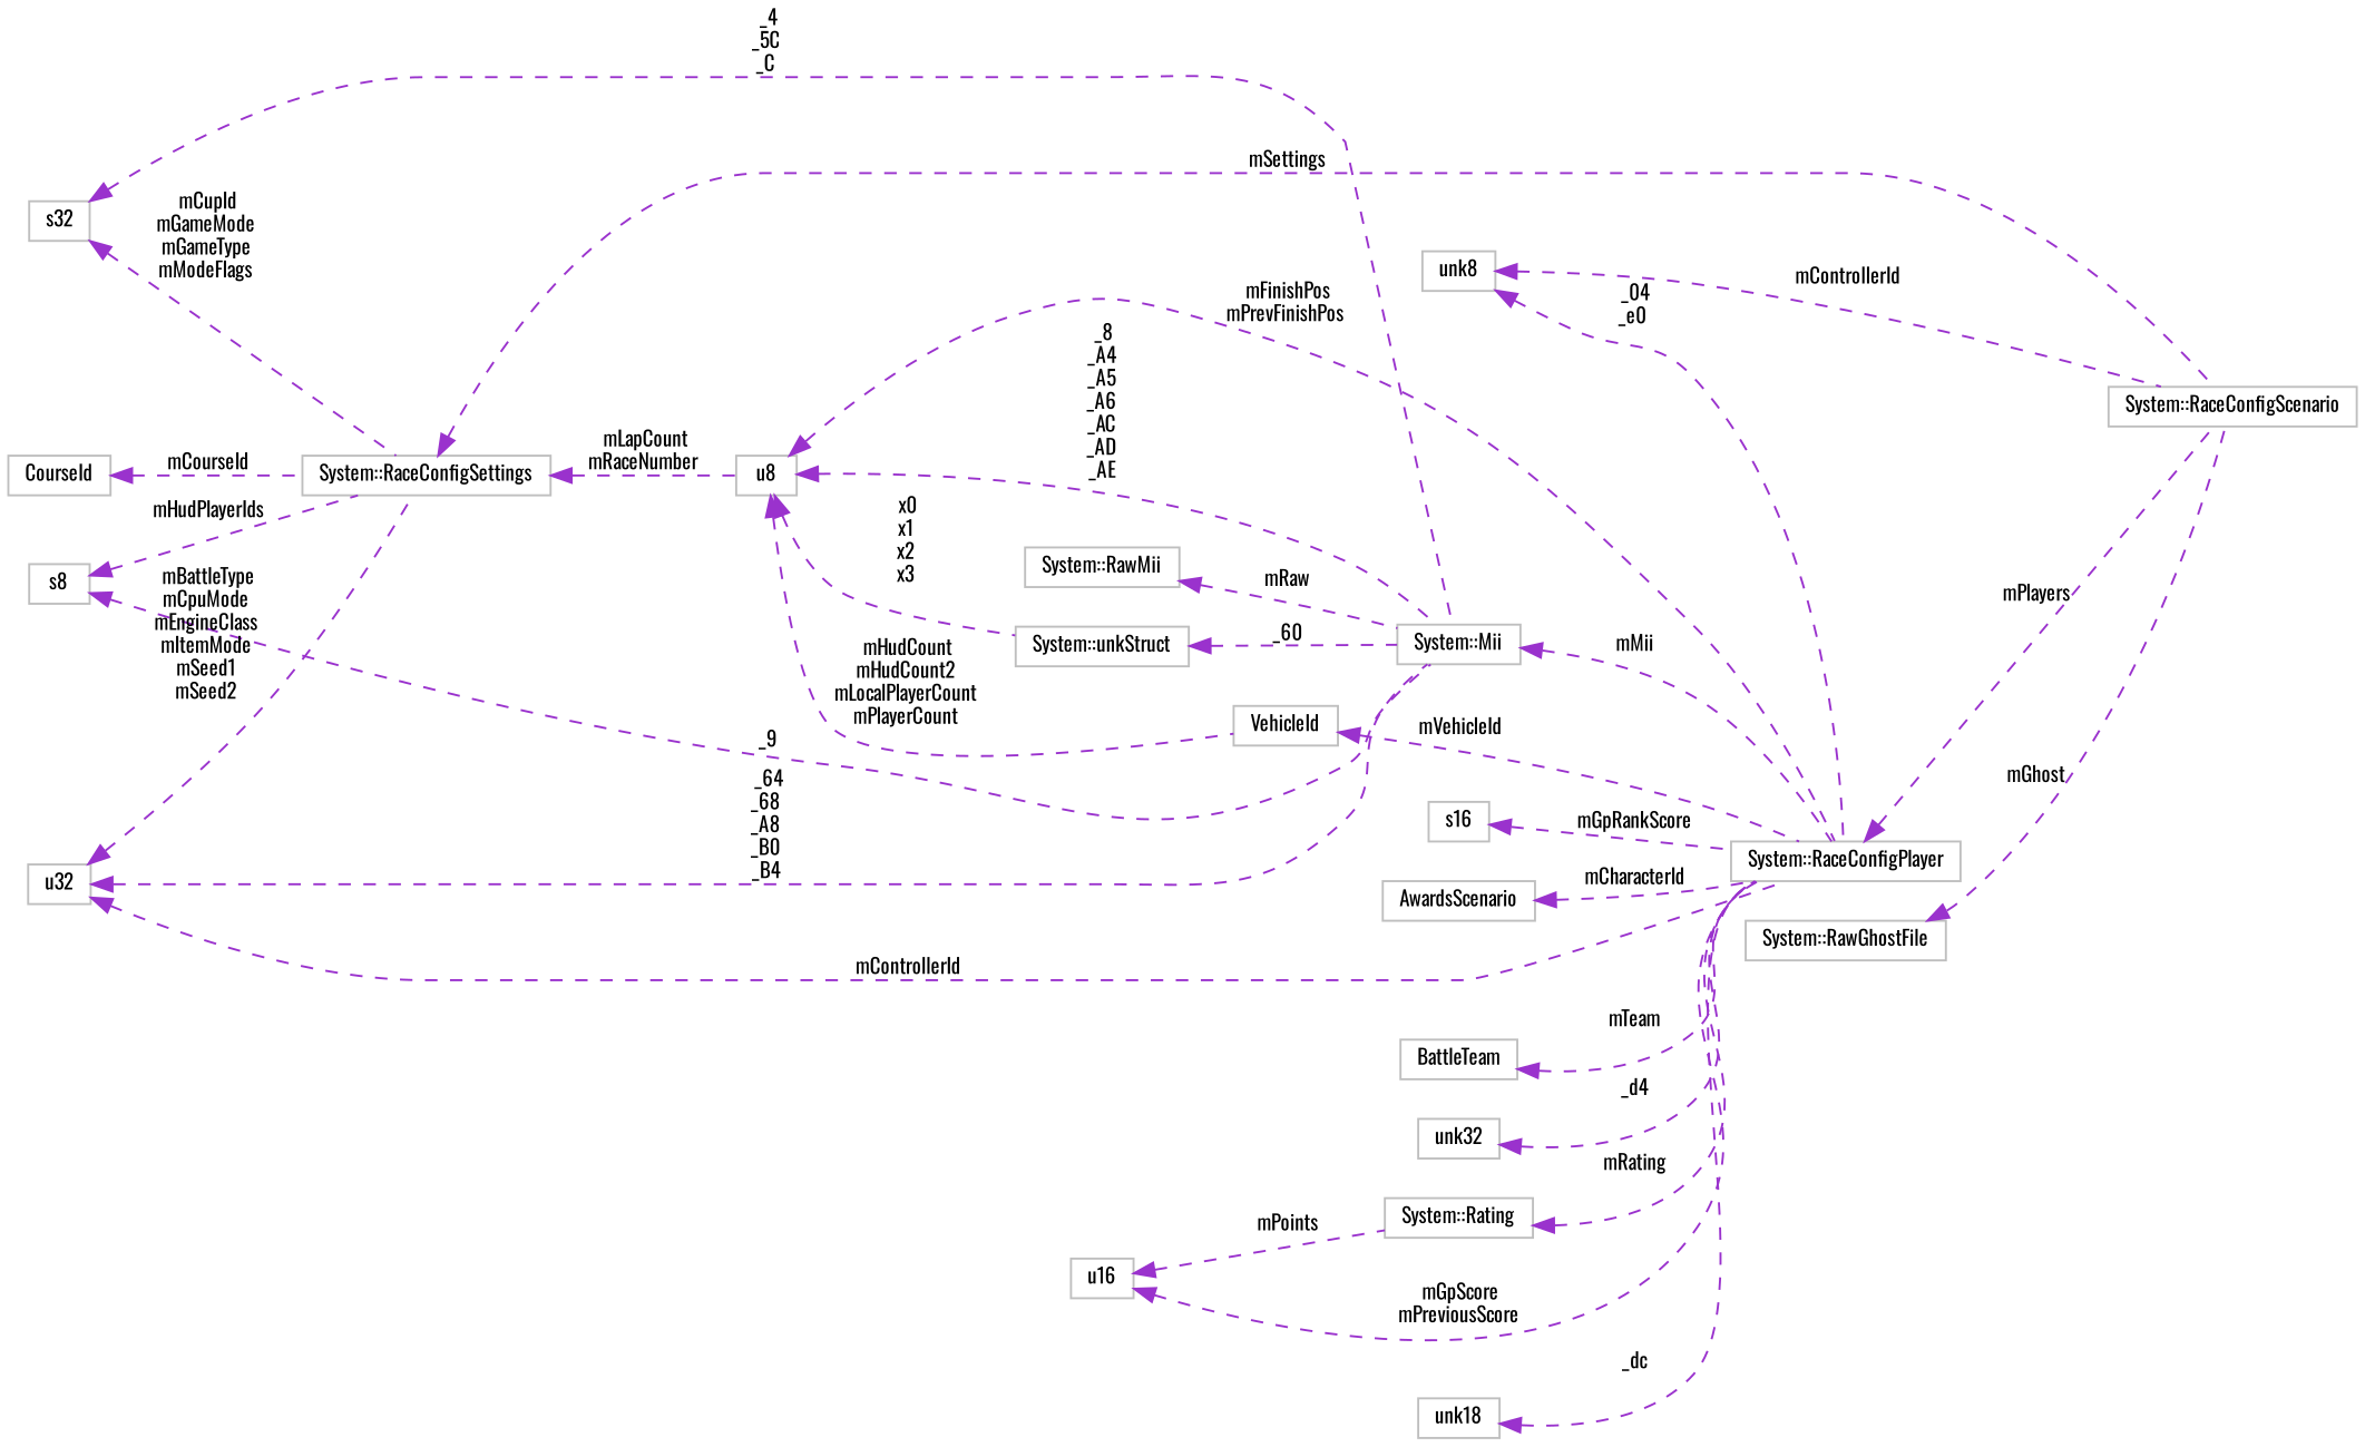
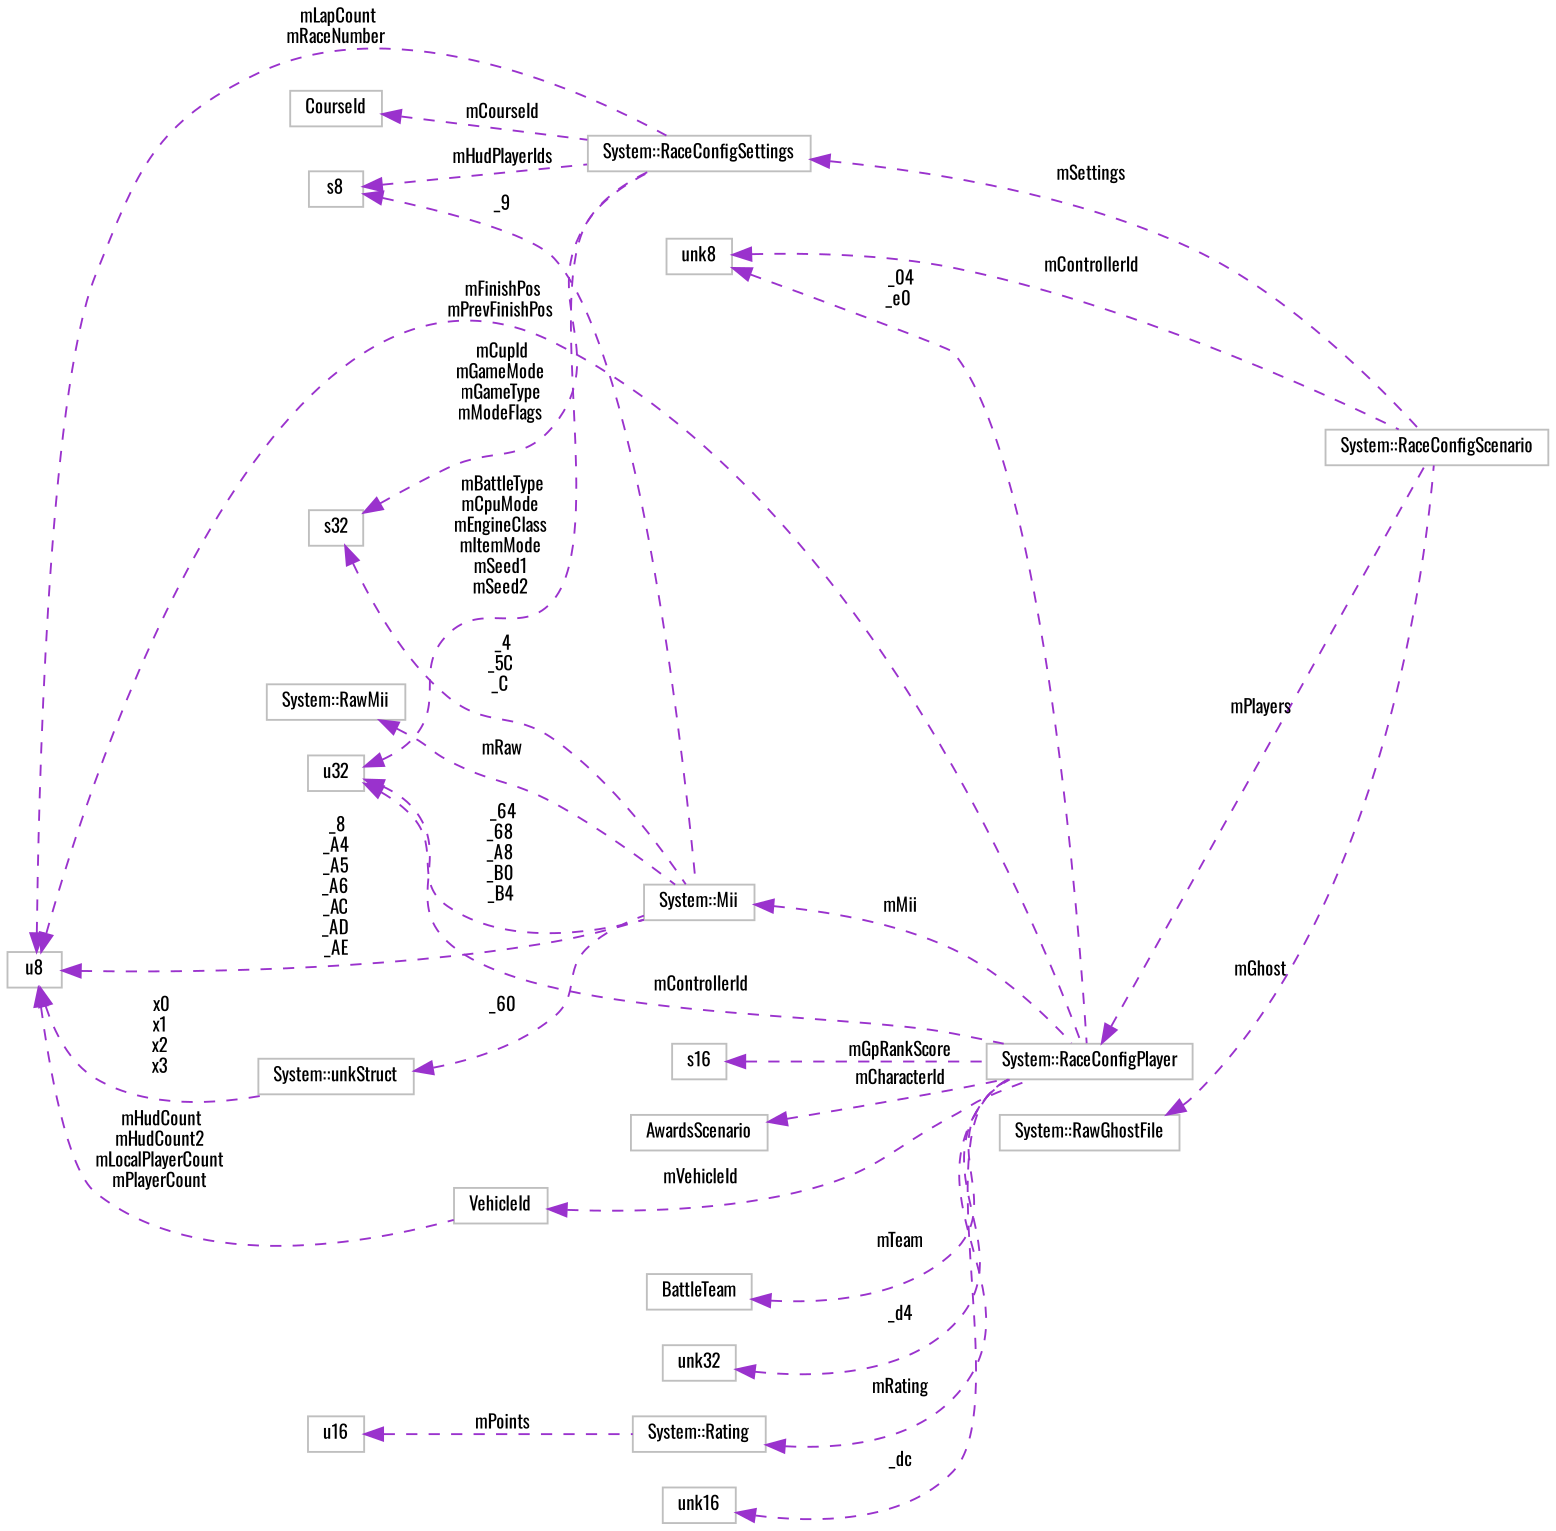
  digraph {
    fontname=Oswald
    rankdir=LR
    node [color=grey75 fillcolor=white fontname=Oswald fontsize=10 shape=record style=filled]
    edge [color=darkorchid3 dir=back fontname=Oswald fontsize=10 labelfontname=FreeMono labelfontsize=10 style=dashed]
    n1 [height=0.2 label="System::RaceConfigScenario" width=0.4]
    n2 [height=0.2 label=u8 width=0.4]
    n3 [height=0.2 label="System::RaceConfigPlayer" width=0.4]
    n4 [height=0.2 label="System::Mii" width=0.4]
    n5 [height=0.2 label="System::unkStruct" width=0.4]
    n6 [height=0.2 label="System::RaceConfigSettings" width=0.4]
    n7 [height=0.2 label=VehicleId width=0.4]
    n8 [height=0.2 label=unk8 width=0.4]
    n9 [height=0.2 label=s8 width=0.4]
    n10 [height=0.2 label=AwardsScenario width=0.4]
    n11 [height=0.2 label=s32 width=0.4]
    n12 [height=0.2 label="System::RawMii" width=0.4]
    n13 [height=0.2 label=u32 width=0.4]
    n14 [height=0.2 label=BattleTeam width=0.4]
    n15 [height=0.2 label=unk32 width=0.4]
    n16 [height=0.2 label=u16 width=0.4]
    n17 [height=0.2 label="System::Rating" width=0.4]
-   n18 [height=0.2 label=unk18 width=0.4]
+   n18 [height=0.2 label=unk16 width=0.4]
    n19 [height=0.2 label=s16 width=0.4]
    n20 [height=0.2 label=CourseId width=0.4]
    n21 [height=0.2 label="System::RawGhostFile" width=0.4]
    n2 -> n3 [label=" mFinishPos\nmPrevFinishPos"]
    n2 -> n4 [label=" _8\n_A4\n_A5\n_A6\n_AC\n_AD\n_AE"]
    n2 -> n5 [label=" x0\nx1\nx2\nx3"]
-   n6 -> n2 [label=" mLapCount\nmRaceNumber"]
+   n2 -> n6 [label=" mLapCount\nmRaceNumber"]
    n2 -> n7 [label=" mHudCount\nmHudCount2\nmLocalPlayerCount\nmPlayerCount"]
    n3 -> n1 [label=" mPlayers"]
    n4 -> n3 [label=" mMii"]
    n5 -> n4 [label=" _60"]
    n6 -> n1 [label=" mSettings"]
    n7 -> n3 [label=" mVehicleId"]
    n8 -> n1 [label=" mControllerId"]
    n8 -> n3 [label=" _04\n_e0"]
    n9 -> n4 [label=" _9"]
    n9 -> n6 [label=" mHudPlayerIds"]
    n10 -> n3 [label=" mCharacterId"]
    n11 -> n4 [label=" _4\n_5C\n_C"]
    n11 -> n6 [label=" mCupId\nmGameMode\nmGameType\nmModeFlags"]
    n12 -> n4 [label=" mRaw"]
    n13 -> n3 [label=" mControllerId"]
    n13 -> n4 [label=" _64\n_68\n_A8\n_B0\n_B4"]
    n13 -> n6 [label=" mBattleType\nmCpuMode\nmEngineClass\nmItemMode\nmSeed1\nmSeed2"]
    n14 -> n3 [label=" mTeam"]
    n15 -> n3 [label=" _d4"]
-   n16 -> n3 [label=" mGpScore\nmPreviousScore"]
    n16 -> n17 [label=" mPoints"]
    n17 -> n3 [label=" mRating"]
    n18 -> n3 [label=" _dc"]
    n19 -> n3 [label=" mGpRankScore"]
    n20 -> n6 [label=" mCourseId"]
    n21 -> n1 [label=" mGhost"]
  }
